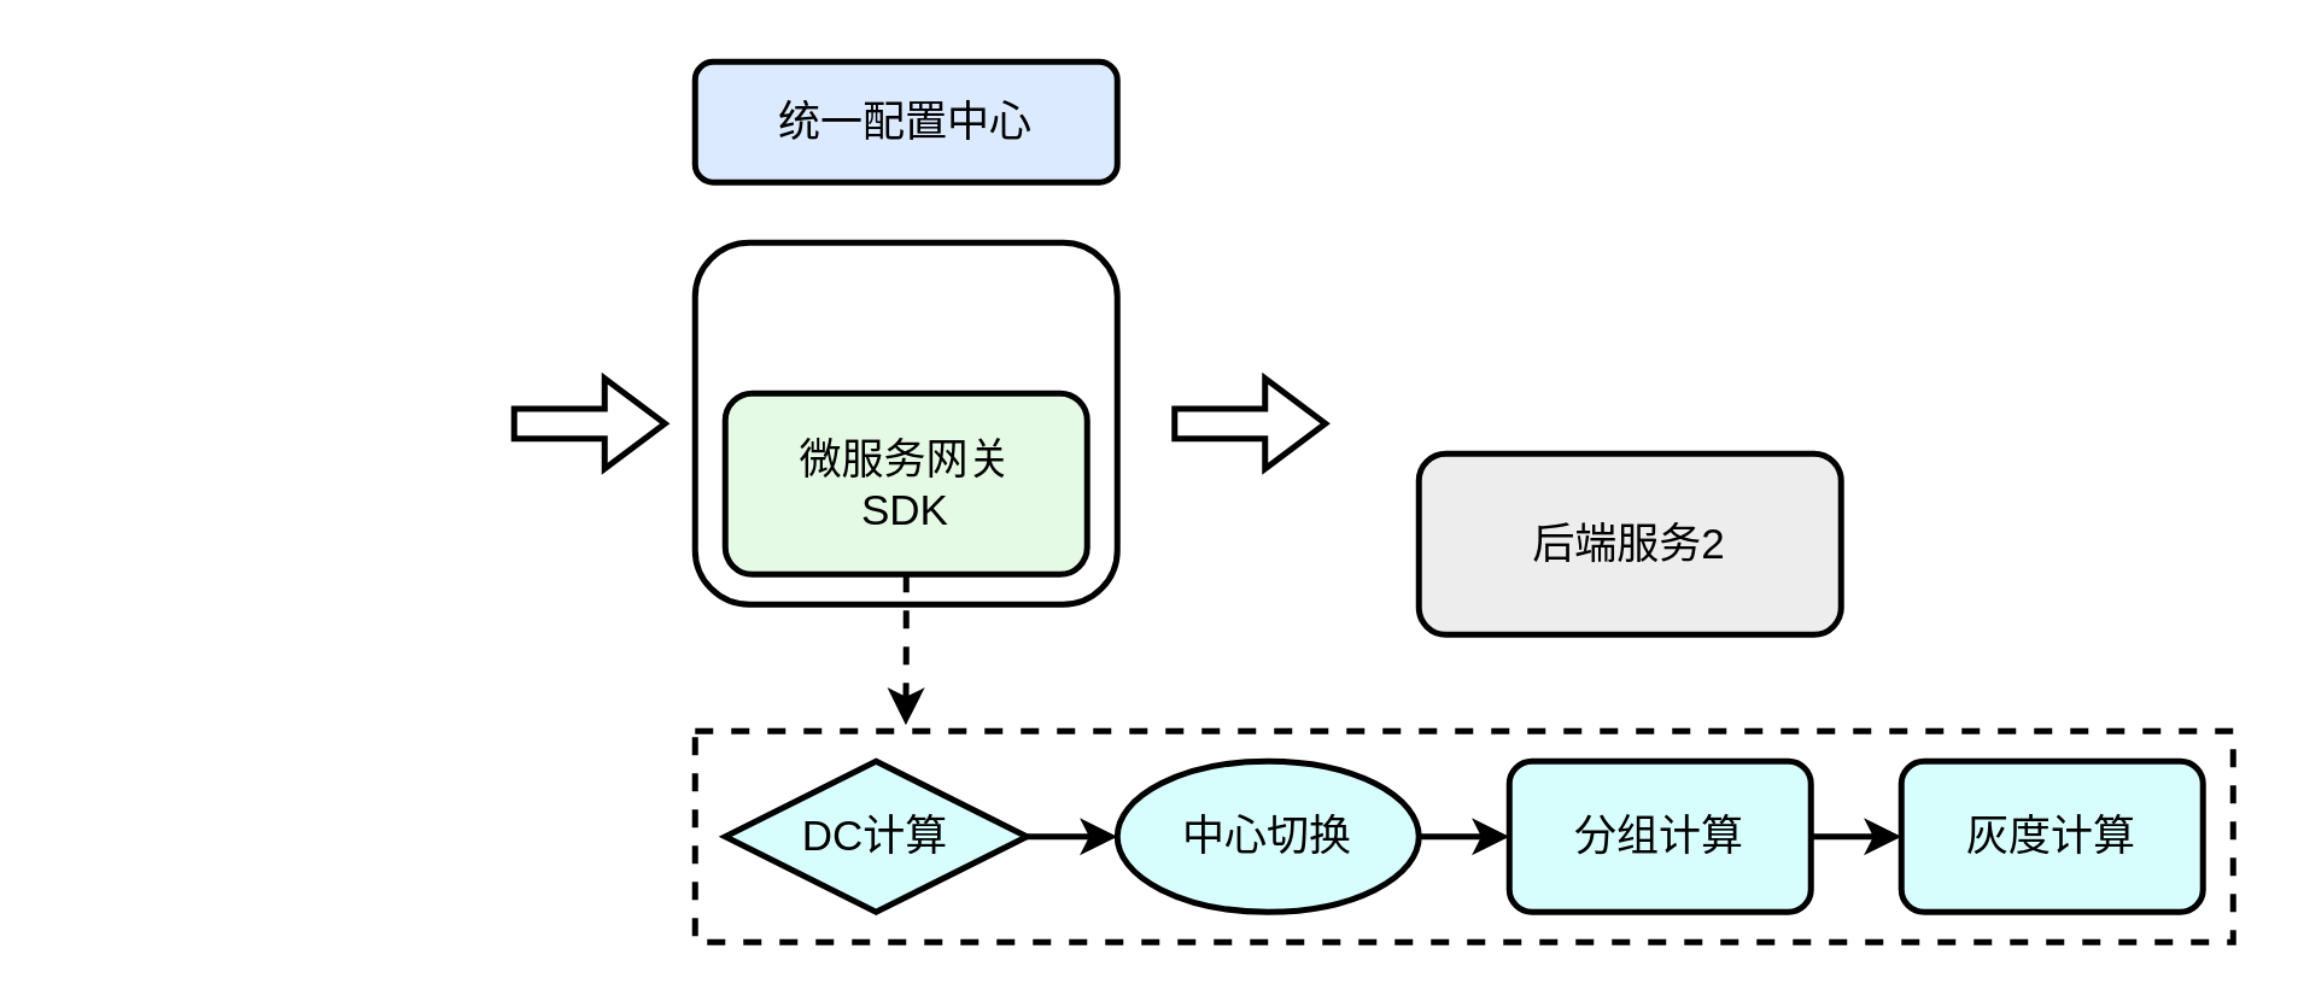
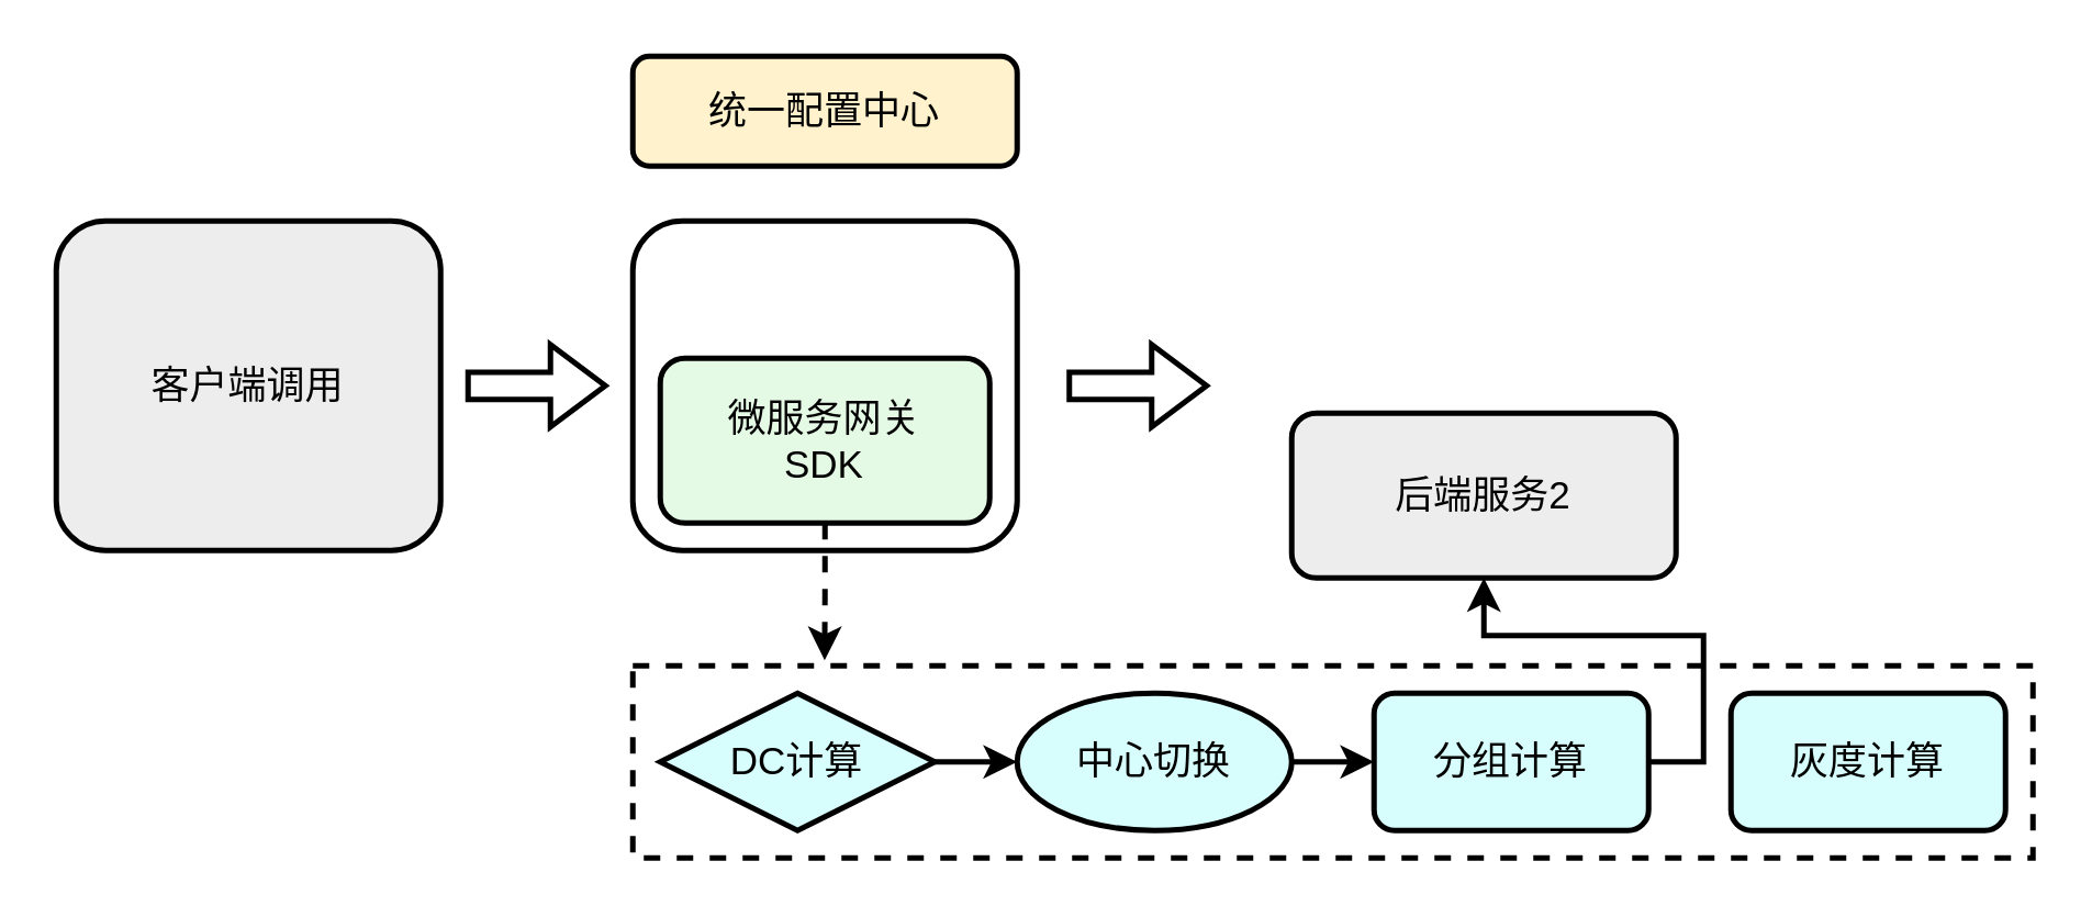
  <mxCell id="0" />
  <mxCell id="1" parent="0" />
  <mxCell id="2" value="" style="rounded=0;whiteSpace=wrap;html=1;strokeWidth=2;fontSize=14;fillColor=none;dashed=1;" vertex="1" parent="1"><mxGeometry x="230" y="242" width="510" height="70" as="geometry" /></mxCell>
  <mxCell id="3" value="" style="rounded=1;whiteSpace=wrap;html=1;strokeWidth=2;" vertex="1" parent="1"><mxGeometry x="230" y="80" width="140" height="120" as="geometry" /></mxCell>
+ <mxCell id="4" value="&lt;font style=&quot;font-size: 14px;&quot;&gt;客户端调用&lt;/font&gt;" style="rounded=1;whiteSpace=wrap;html=1;strokeWidth=2;fillColor=#EDEDED;" vertex="1" parent="1"><mxGeometry x="20" y="80" width="140" height="120" as="geometry" /></mxCell>
  <mxCell id="5" style="edgeStyle=orthogonalEdgeStyle;rounded=0;orthogonalLoop=1;jettySize=auto;html=1;exitX=0.5;exitY=1;exitDx=0;exitDy=0;entryX=0.137;entryY=-0.029;entryDx=0;entryDy=0;entryPerimeter=0;strokeWidth=2;fontSize=14;dashed=1;" edge="1" parent="1" source="6" target="2"><mxGeometry relative="1" as="geometry" /></mxCell>
  <mxCell id="6" value="微服务网关&lt;br&gt;SDK" style="rounded=1;whiteSpace=wrap;html=1;strokeWidth=2;fontSize=14;fillColor=#E5FAE4;" vertex="1" parent="1"><mxGeometry x="240" y="130" width="120" height="60" as="geometry" /></mxCell>
- <mxCell id="7" value="统一配置中心" style="rounded=1;whiteSpace=wrap;html=1;strokeWidth=2;fontSize=14;fillColor=#DCEAFF;" vertex="1" parent="1"><mxGeometry x="230" y="20" width="140" height="40" as="geometry" /></mxCell>
+ <mxCell id="7" value="统一配置中心" style="rounded=1;whiteSpace=wrap;html=1;strokeWidth=2;fontSize=14;fillColor=#fff2cc;" vertex="1" parent="1"><mxGeometry x="230" y="20" width="140" height="40" as="geometry" /></mxCell>
  <mxCell id="8" value="后端服务2" style="rounded=1;whiteSpace=wrap;html=1;strokeWidth=2;fontSize=14;fillColor=#EDEDED;" vertex="1" parent="1"><mxGeometry x="470" y="150" width="140" height="60" as="geometry" /></mxCell>
  <mxCell id="9" style="edgeStyle=orthogonalEdgeStyle;rounded=0;orthogonalLoop=1;jettySize=auto;html=1;exitX=1;exitY=0.5;exitDx=0;exitDy=0;entryX=0;entryY=0.5;entryDx=0;entryDy=0;fontSize=14;strokeWidth=2;" edge="1" parent="1" source="10" target="12"><mxGeometry relative="1" as="geometry" /></mxCell>
  <mxCell id="10" value="DC计算" style="rhombus;whiteSpace=wrap;html=1;strokeWidth=2;fontSize=14;fillColor=#D8FDFD;" vertex="1" parent="1"><mxGeometry x="240" y="252" width="100" height="50" as="geometry" /></mxCell>
  <mxCell id="11" style="edgeStyle=orthogonalEdgeStyle;rounded=0;orthogonalLoop=1;jettySize=auto;html=1;exitX=1;exitY=0.5;exitDx=0;exitDy=0;entryX=0;entryY=0.5;entryDx=0;entryDy=0;strokeWidth=2;fontSize=14;" edge="1" parent="1" source="12" target="14"><mxGeometry relative="1" as="geometry" /></mxCell>
  <mxCell id="12" value="中心切换" style="ellipse;whiteSpace=wrap;html=1;strokeWidth=2;fontSize=14;fillColor=#D8FDFD;" vertex="1" parent="1"><mxGeometry x="370" y="252" width="100" height="50" as="geometry" /></mxCell>
- <mxCell id="13" style="edgeStyle=orthogonalEdgeStyle;rounded=0;orthogonalLoop=1;jettySize=auto;html=1;exitX=1;exitY=0.5;exitDx=0;exitDy=0;entryX=0;entryY=0.5;entryDx=0;entryDy=0;strokeWidth=2;fontSize=14;" edge="1" parent="1" source="14" target="15"><mxGeometry relative="1" as="geometry" /></mxCell>
+ <mxCell id="13" style="edgeStyle=orthogonalEdgeStyle;rounded=0;orthogonalLoop=1;jettySize=auto;html=1;exitX=1;exitY=0.5;exitDx=0;exitDy=0;strokeWidth=2;fontSize=14;" edge="1" parent="1" source="14" target="8"><mxGeometry relative="1" as="geometry" /></mxCell>
  <mxCell id="14" value="分组计算" style="rounded=1;whiteSpace=wrap;html=1;strokeWidth=2;fontSize=14;fillColor=#D8FDFD;" vertex="1" parent="1"><mxGeometry x="500" y="252" width="100" height="50" as="geometry" /></mxCell>
  <mxCell id="15" value="灰度计算" style="rounded=1;whiteSpace=wrap;html=1;strokeWidth=2;fontSize=14;fillColor=#D8FDFD;" vertex="1" parent="1"><mxGeometry x="630" y="252" width="100" height="50" as="geometry" /></mxCell>
  <mxCell id="16" value="" style="html=1;shadow=0;dashed=0;align=center;verticalAlign=middle;shape=mxgraph.arrows2.arrow;dy=0.67;dx=20;notch=0;strokeWidth=2;fontSize=14;fillColor=none;" vertex="1" parent="1"><mxGeometry x="170" y="125" width="50" height="30" as="geometry" /></mxCell>
  <mxCell id="17" value="" style="html=1;shadow=0;dashed=0;align=center;verticalAlign=middle;shape=mxgraph.arrows2.arrow;dy=0.67;dx=20;notch=0;strokeWidth=2;fontSize=14;fillColor=none;" vertex="1" parent="1"><mxGeometry x="389" y="125" width="50" height="30" as="geometry" /></mxCell>
